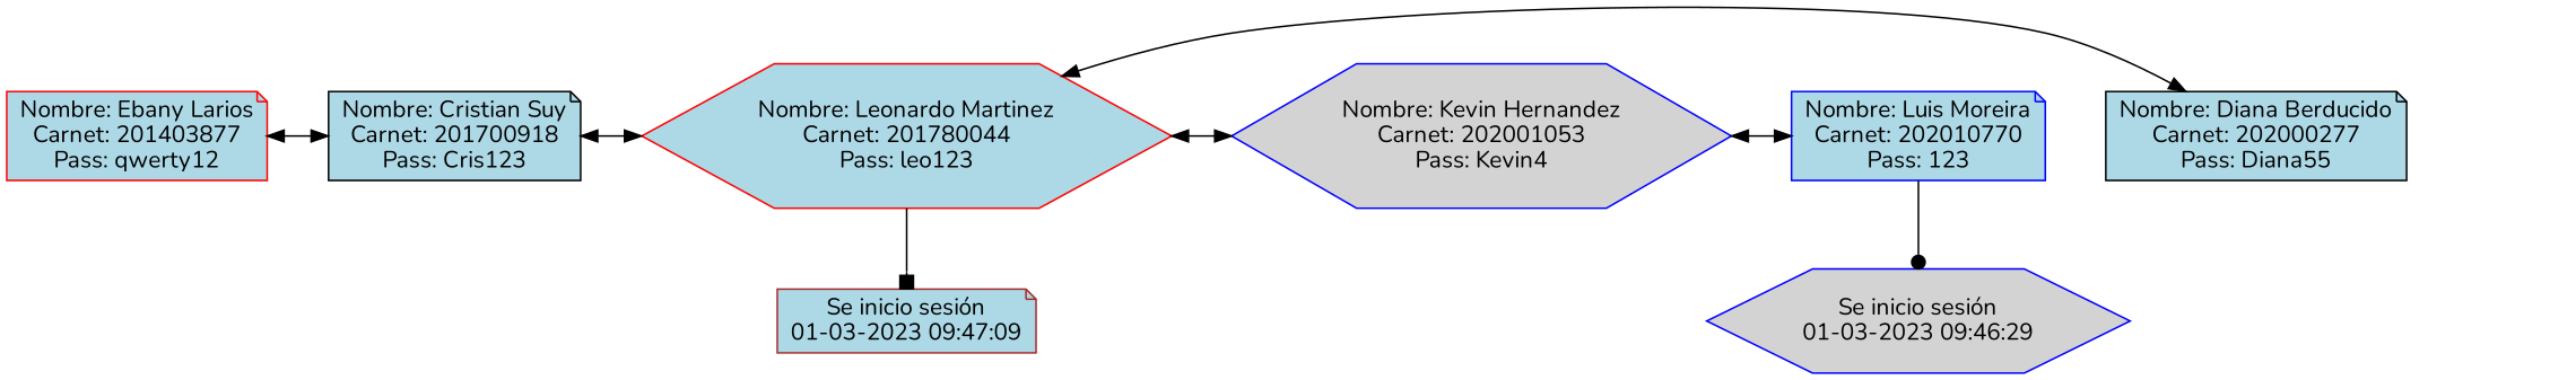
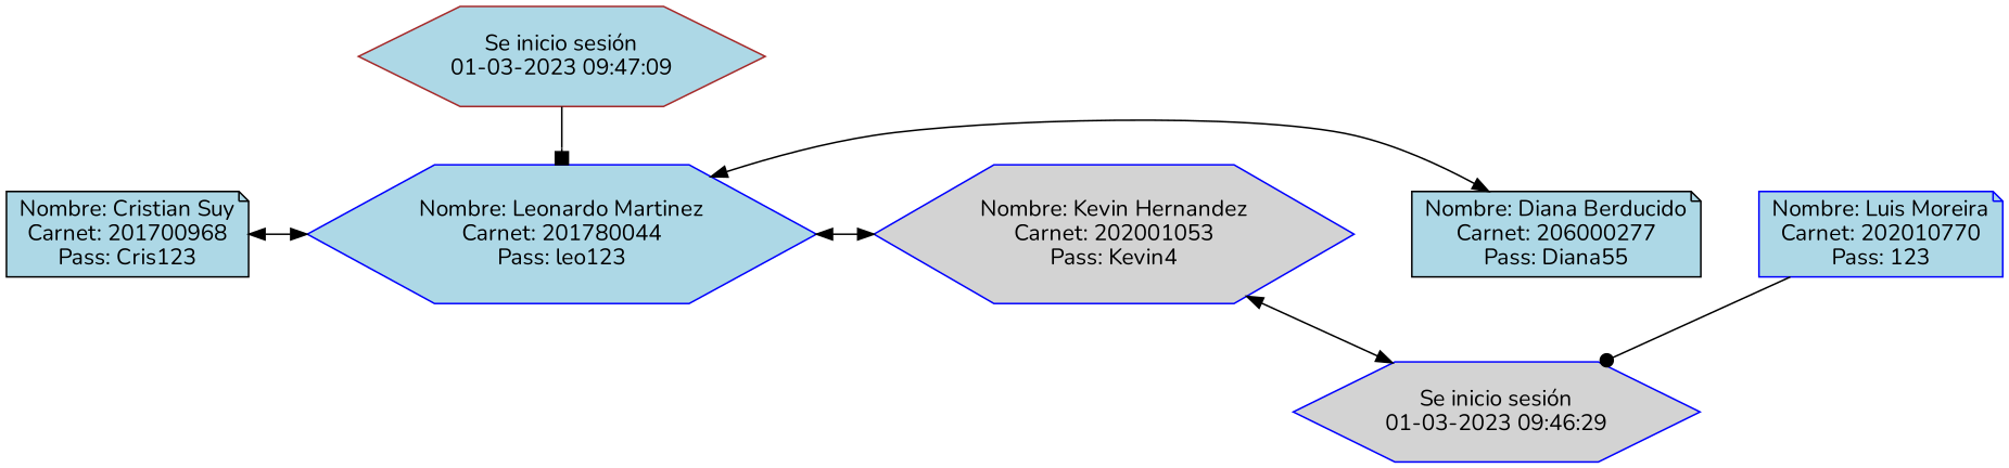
  digraph {
    fontname=Nunito
    nodesep=0.5
    ranksep=0.5
    node [color=blue fillcolor=lightblue fontname=Nunito shape=note style=filled]
    edge [color=black dir=both fontname=Nunito]
-   n1 [color=red label="Nombre: Ebany Larios\nCarnet: 201403877\nPass: qwerty12"]
-   n2 [color=black label="Nombre: Cristian Suy\nCarnet: 201700918\nPass: Cris123"]
-   n3 [color=red label="Nombre: Leonardo Martinez\nCarnet: 201780044\nPass: leo123" shape=hexagon]
-   n4 [color=black label="Nombre: Diana Berducido\nCarnet: 202000277\nPass: Diana55"]
+   n2 [color=black label="Nombre: Cristian Suy\nCarnet: 201700968\nPass: Cris123"]
+   n3 [label="Nombre: Leonardo Martinez\nCarnet: 201780044\nPass: leo123" shape=hexagon]
+   n4 [color=black label="Nombre: Diana Berducido\nCarnet: 206000277\nPass: Diana55"]
    n5 [fillcolor=lightgrey label="Nombre: Kevin Hernandez\nCarnet: 202001053\nPass: Kevin4" shape=hexagon]
    n6 [label="Nombre: Luis Moreira\nCarnet: 202010770\nPass: 123"]
-   n7 [color=brown label=" Se inicio sesión \n01-03-2023 09:47:09"]
+   n7 [color=brown label=" Se inicio sesión \n01-03-2023 09:47:09" shape=hexagon]
    n8 [fillcolor=lightgrey label=" Se inicio sesión \n01-03-2023 09:46:29" shape=hexagon]
    PILA [color=transparent fillcolor=transparent style=invis shape=""]
    subgraph sub_1 {
      rank=same
-     n1
      n2
      n3
      n4
      n5
      n6
    }
-   n1 -> n2
    n2 -> n3
    n3 -> n4
    n3 -> n5
-   n3 -> n7 [arrowhead=box color="" dir=""]
-   n5 -> n6
+   n7 -> n3 [arrowhead=box color="" dir=""]
+   n5 -> n8
    n6 -> n8 [arrowhead=dot color="" dir=""]
  }
